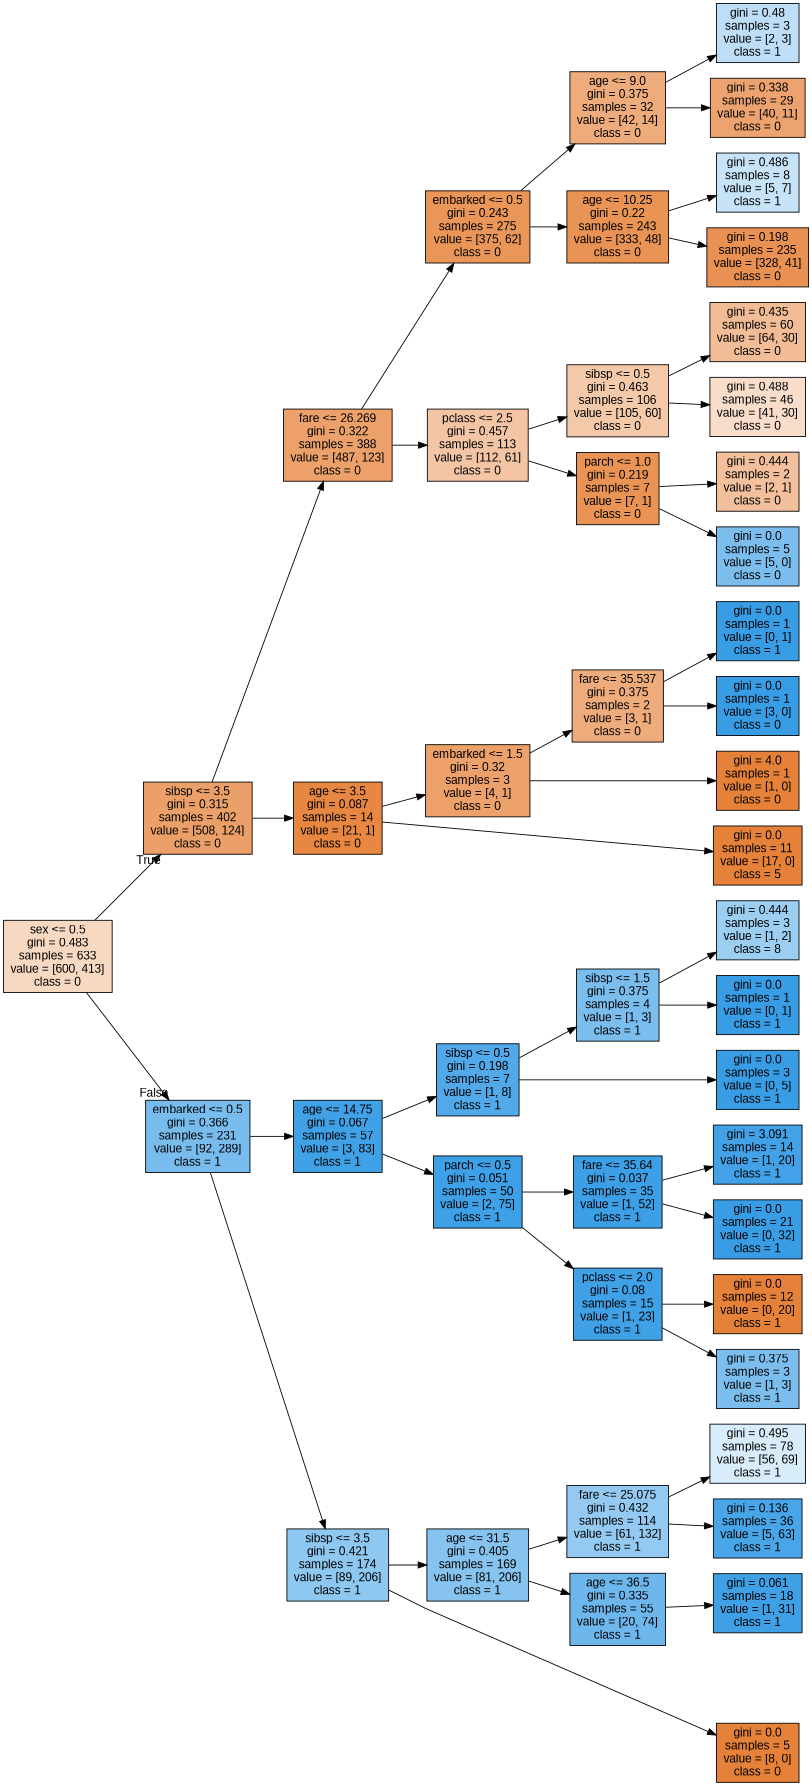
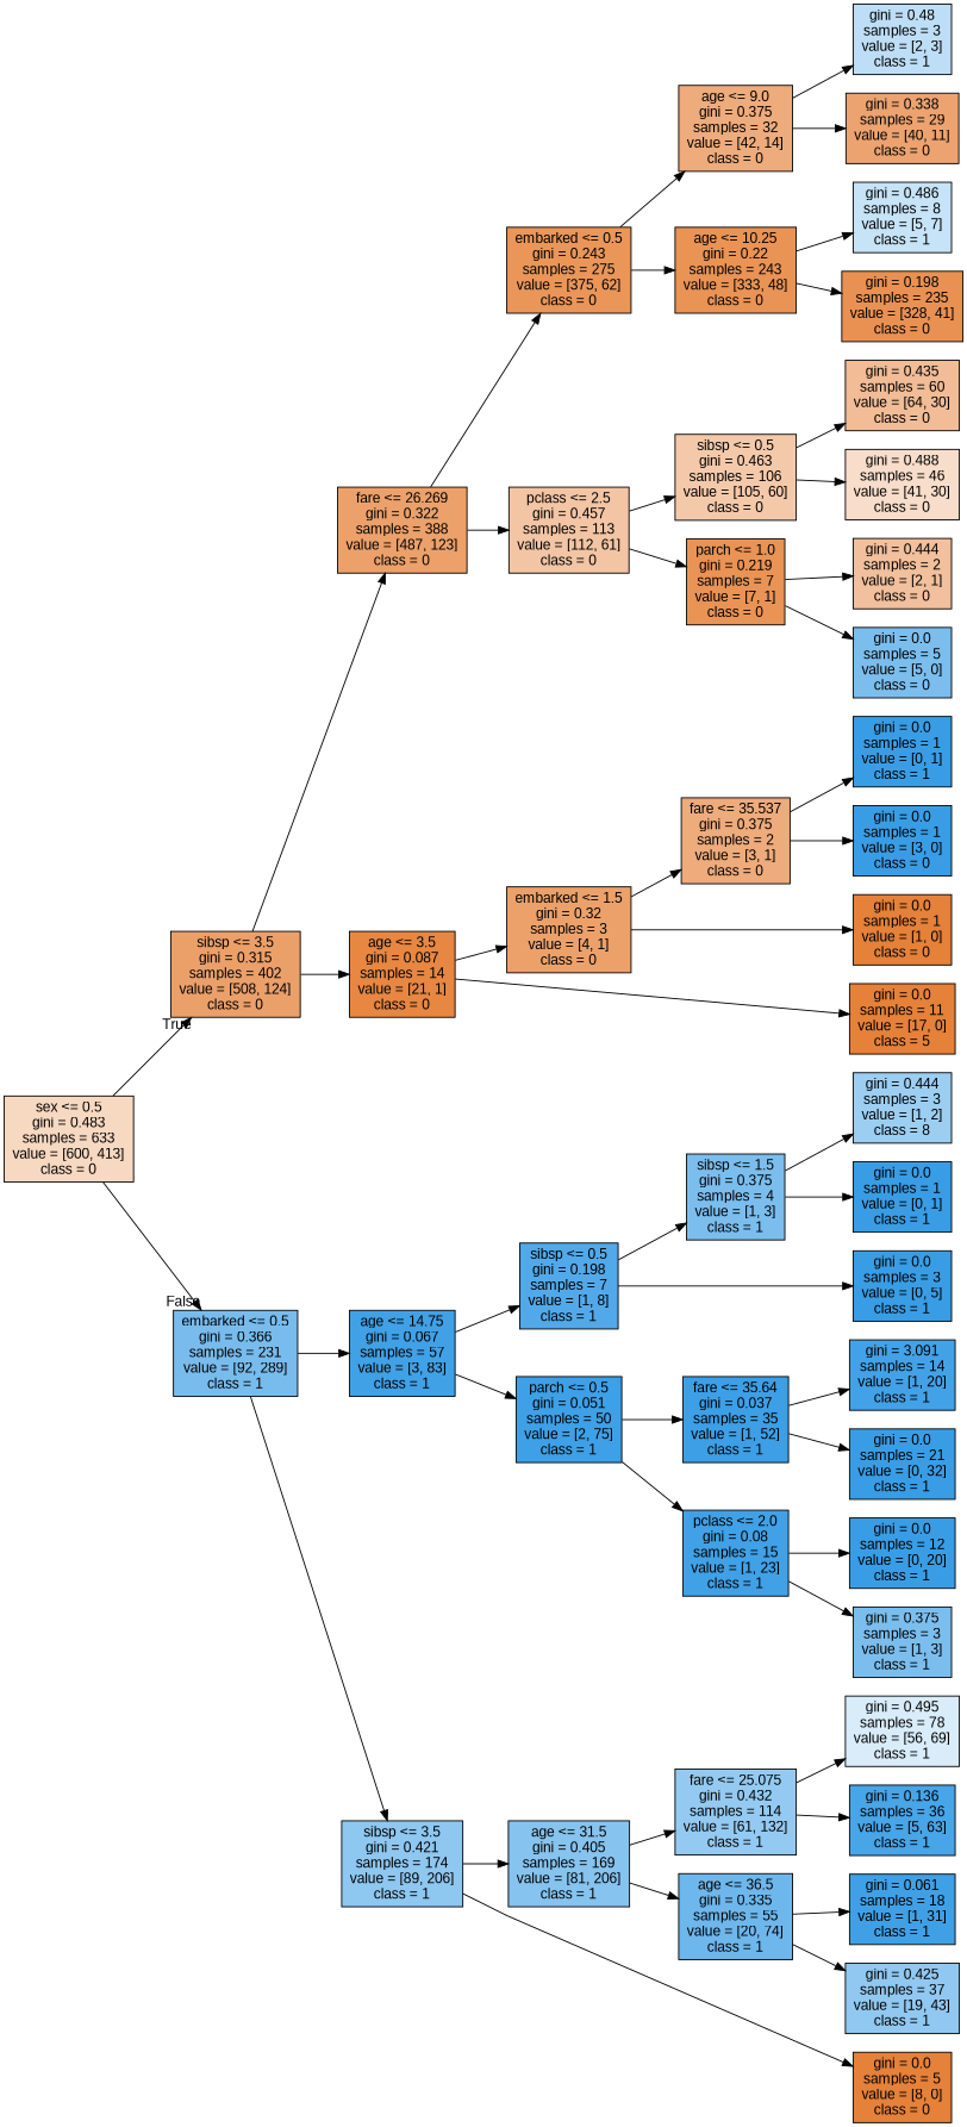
  digraph {
    fontname="Liberation Sans"
    rankdir=LR
    ranksep=equally
    splines=polyline
    node [color=black fillcolor="#399de5ff" fontname="Liberation Sans" shape=box style=filled]
    edge [fontname="Liberation Sans"]
    n1 [fillcolor="#e581394f" label="sex <= 0.5\ngini = 0.483\nsamples = 633\nvalue = [600, 413]\nclass = 0"]
    n2 [fillcolor="#e58139c1" label="sibsp <= 3.5\ngini = 0.315\nsamples = 402\nvalue = [508, 124]\nclass = 0"]
    n3 [fillcolor="#399de5ae" label="embarked <= 0.5\ngini = 0.366\nsamples = 231\nvalue = [92, 289]\nclass = 1"]
    n4 [fillcolor="#e58139bf" label="fare <= 26.269\ngini = 0.322\nsamples = 388\nvalue = [487, 123]\nclass = 0"]
    n5 [fillcolor="#e58139f3" label="age <= 3.5\ngini = 0.087\nsamples = 14\nvalue = [21, 1]\nclass = 0"]
    n6 [fillcolor="#399de5f6" label="age <= 14.75\ngini = 0.067\nsamples = 57\nvalue = [3, 83]\nclass = 1"]
    n7 [fillcolor="#399de591" label="sibsp <= 3.5\ngini = 0.421\nsamples = 174\nvalue = [89, 206]\nclass = 1"]
    n8 [fillcolor="#e58139d5" label="embarked <= 0.5\ngini = 0.243\nsamples = 275\nvalue = [375, 62]\nclass = 0"]
    n9 [fillcolor="#e5813974" label="pclass <= 2.5\ngini = 0.457\nsamples = 113\nvalue = [112, 61]\nclass = 0"]
    n10 [fillcolor="#e58139bf" label="embarked <= 1.5\ngini = 0.32\nsamples = 3\nvalue = [4, 1]\nclass = 0"]
    n11 [fillcolor="#399de5df" label="sibsp <= 0.5\ngini = 0.198\nsamples = 7\nvalue = [1, 8]\nclass = 1"]
    n12 [fillcolor="#399de5f8" label="parch <= 0.5\ngini = 0.051\nsamples = 50\nvalue = [2, 75]\nclass = 1"]
    n13 [fillcolor="#399de59b" label="age <= 31.5\ngini = 0.405\nsamples = 169\nvalue = [81, 206]\nclass = 1"]
    n14 [fillcolor="#e58139aa" label="age <= 9.0\ngini = 0.375\nsamples = 32\nvalue = [42, 14]\nclass = 0"]
    n15 [fillcolor="#e58139da" label="age <= 10.25\ngini = 0.22\nsamples = 243\nvalue = [333, 48]\nclass = 0"]
    n16 [fillcolor="#e581396d" label="sibsp <= 0.5\ngini = 0.463\nsamples = 106\nvalue = [105, 60]\nclass = 0"]
    n17 [fillcolor="#e58139db" label="parch <= 1.0\ngini = 0.219\nsamples = 7\nvalue = [7, 1]\nclass = 0"]
    n18 [fillcolor="#e58139aa" label="fare <= 35.537\ngini = 0.375\nsamples = 2\nvalue = [3, 1]\nclass = 0"]
    n19 [fillcolor="#399de5aa" label="sibsp <= 1.5\ngini = 0.375\nsamples = 4\nvalue = [1, 3]\nclass = 1"]
    n20 [fillcolor="#399de5fa" label="fare <= 35.64\ngini = 0.037\nsamples = 35\nvalue = [1, 52]\nclass = 1"]
    n21 [fillcolor="#399de5f4" label="pclass <= 2.0\ngini = 0.08\nsamples = 15\nvalue = [1, 23]\nclass = 1"]
    n22 [fillcolor="#399de589" label="fare <= 25.075\ngini = 0.432\nsamples = 114\nvalue = [61, 132]\nclass = 1"]
    n23 [fillcolor="#399de5ba" label="age <= 36.5\ngini = 0.335\nsamples = 55\nvalue = [20, 74]\nclass = 1"]
    n24 [fillcolor="#399de555" label="gini = 0.48\nsamples = 3\nvalue = [2, 3]\nclass = 1"]
    n25 [fillcolor="#e58139b9" label="gini = 0.338\nsamples = 29\nvalue = [40, 11]\nclass = 0"]
    n26 [fillcolor="#399de549" label="gini = 0.486\nsamples = 8\nvalue = [5, 7]\nclass = 1"]
    n27 [fillcolor="#e58139df" label="gini = 0.198\nsamples = 235\nvalue = [328, 41]\nclass = 0"]
    n28 [fillcolor="#e5813987" label="gini = 0.435\nsamples = 60\nvalue = [64, 30]\nclass = 0"]
    n29 [fillcolor="#e5813944" label="gini = 0.488\nsamples = 46\nvalue = [41, 30]\nclass = 0"]
    n30 [fillcolor="#e581397f" label="gini = 0.444\nsamples = 2\nvalue = [2, 1]\nclass = 0"]
    n31 [fillcolor="#399de5aa" label="gini = 0.0\nsamples = 5\nvalue = [5, 0]\nclass = 0"]
-   n32 [fillcolor="#e58139ff" label="gini = 4.0\nsamples = 1\nvalue = [1, 0]\nclass = 0"]
+   n32 [fillcolor="#e58139ff" label="gini = 0.0\nsamples = 1\nvalue = [1, 0]\nclass = 0"]
    n33 [label="gini = 0.0\nsamples = 1\nvalue = [0, 1]\nclass = 1"]
    n34 [label="gini = 0.0\nsamples = 1\nvalue = [3, 0]\nclass = 0"]
    n35 [fillcolor="#e58139ff" label="gini = 0.0\nsamples = 11\nvalue = [17, 0]\nclass = 5"]
    n36 [label="gini = 0.0\nsamples = 3\nvalue = [0, 5]\nclass = 1"]
    n37 [fillcolor="#399de57f" label="gini = 0.444\nsamples = 3\nvalue = [1, 2]\nclass = 8"]
    n38 [label="gini = 0.0\nsamples = 1\nvalue = [0, 1]\nclass = 1"]
    n39 [fillcolor="#399de5f2" label="gini = 3.091\nsamples = 14\nvalue = [1, 20]\nclass = 1"]
    n40 [label="gini = 0.0\nsamples = 21\nvalue = [0, 32]\nclass = 1"]
-   n41 [fillcolor="#e58139ff" label="gini = 0.0\nsamples = 12\nvalue = [0, 20]\nclass = 1"]
+   n41 [label="gini = 0.0\nsamples = 12\nvalue = [0, 20]\nclass = 1"]
    n42 [fillcolor="#399de5aa" label="gini = 0.375\nsamples = 3\nvalue = [1, 3]\nclass = 1"]
    n43 [fillcolor="#399de530" label="gini = 0.495\nsamples = 78\nvalue = [56, 69]\nclass = 1"]
    n44 [fillcolor="#399de5eb" label="gini = 0.136\nsamples = 36\nvalue = [5, 63]\nclass = 1"]
    n45 [fillcolor="#399de5f7" label="gini = 0.061\nsamples = 18\nvalue = [1, 31]\nclass = 1"]
+   n46 [fillcolor="#399de58e" label="gini = 0.425\nsamples = 37\nvalue = [19, 43]\nclass = 1"]
    n47 [fillcolor="#e58139ff" label="gini = 0.0\nsamples = 5\nvalue = [8, 0]\nclass = 0"]
    subgraph sub_1 {
      rank=same
      n1
    }
    subgraph sub_2 {
      rank=same
      n2
      n3
    }
    subgraph sub_3 {
      rank=same
      n4
      n5
      n6
      n7
    }
    subgraph sub_4 {
      rank=same
      n8
      n9
      n10
      n11
      n12
      n13
    }
    subgraph sub_5 {
      rank=same
      n14
      n15
      n16
      n17
      n18
      n19
      n20
      n21
      n22
      n23
    }
    subgraph sub_6 {
      rank=same
      n24
      n25
      n26
      n27
      n28
      n29
      n30
      n31
      n32
      n33
      n34
      n35
      n36
      n37
      n38
      n39
      n40
      n41
      n42
      n43
      n44
      n45
+     n46
      n47
    }
    n1 -> n2 [headlabel=True labelangle=45 labeldistance=2.5]
    n1 -> n3 [headlabel=False labelangle=-45 labeldistance=2.5]
    n2 -> n4
    n2 -> n5
    n3 -> n6
    n3 -> n7
    n4 -> n8
    n4 -> n9
    n5 -> n10
    n5 -> n35
    n6 -> n11
    n6 -> n12
    n7 -> n13
    n7 -> n47
    n8 -> n14
    n8 -> n15
    n9 -> n16
    n9 -> n17
    n10 -> n18
    n10 -> n32
    n11 -> n19
    n11 -> n36
    n12 -> n20
    n12 -> n21
    n13 -> n22
    n13 -> n23
    n14 -> n24
    n14 -> n25
    n15 -> n26
    n15 -> n27
    n16 -> n28
    n16 -> n29
    n17 -> n30
    n17 -> n31
    n18 -> n33
    n18 -> n34
    n19 -> n37
    n19 -> n38
    n20 -> n39
    n20 -> n40
    n21 -> n41
    n21 -> n42
    n22 -> n43
    n22 -> n44
    n23 -> n45
+   n23 -> n46
  }
